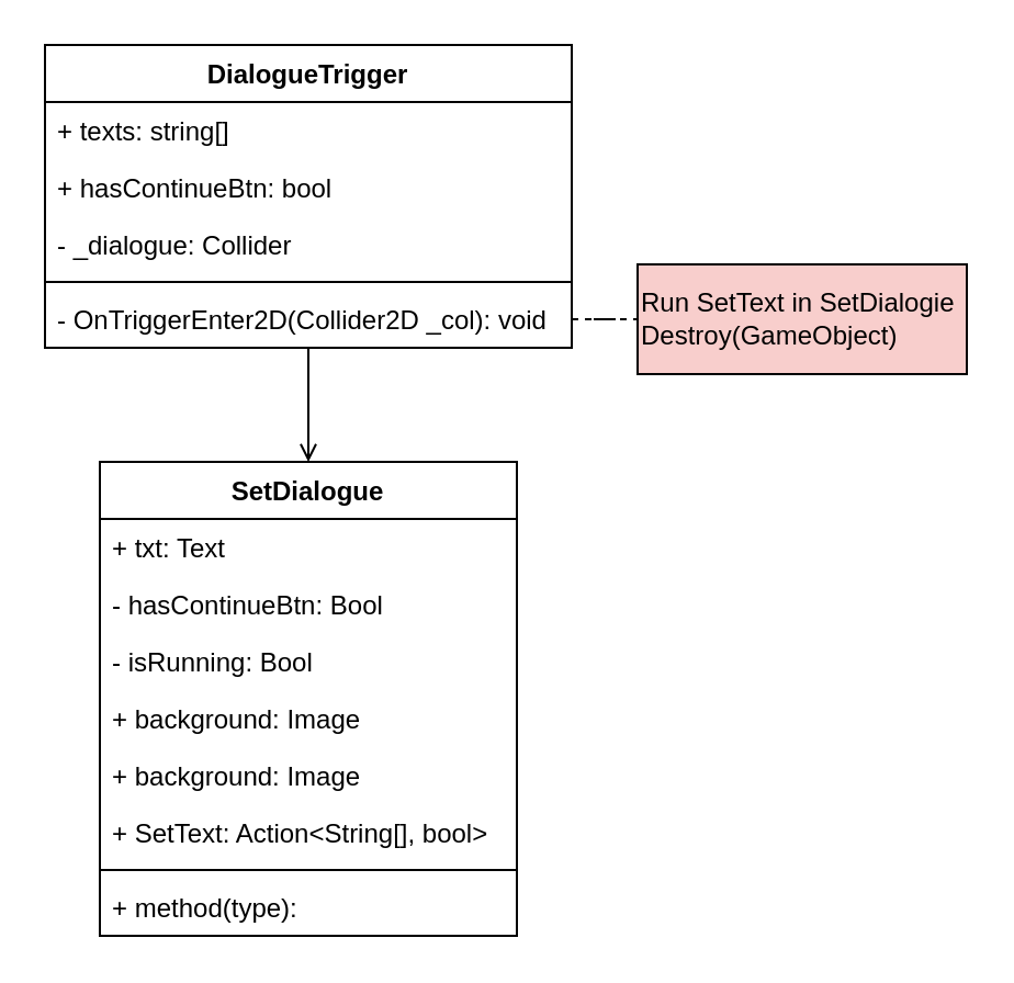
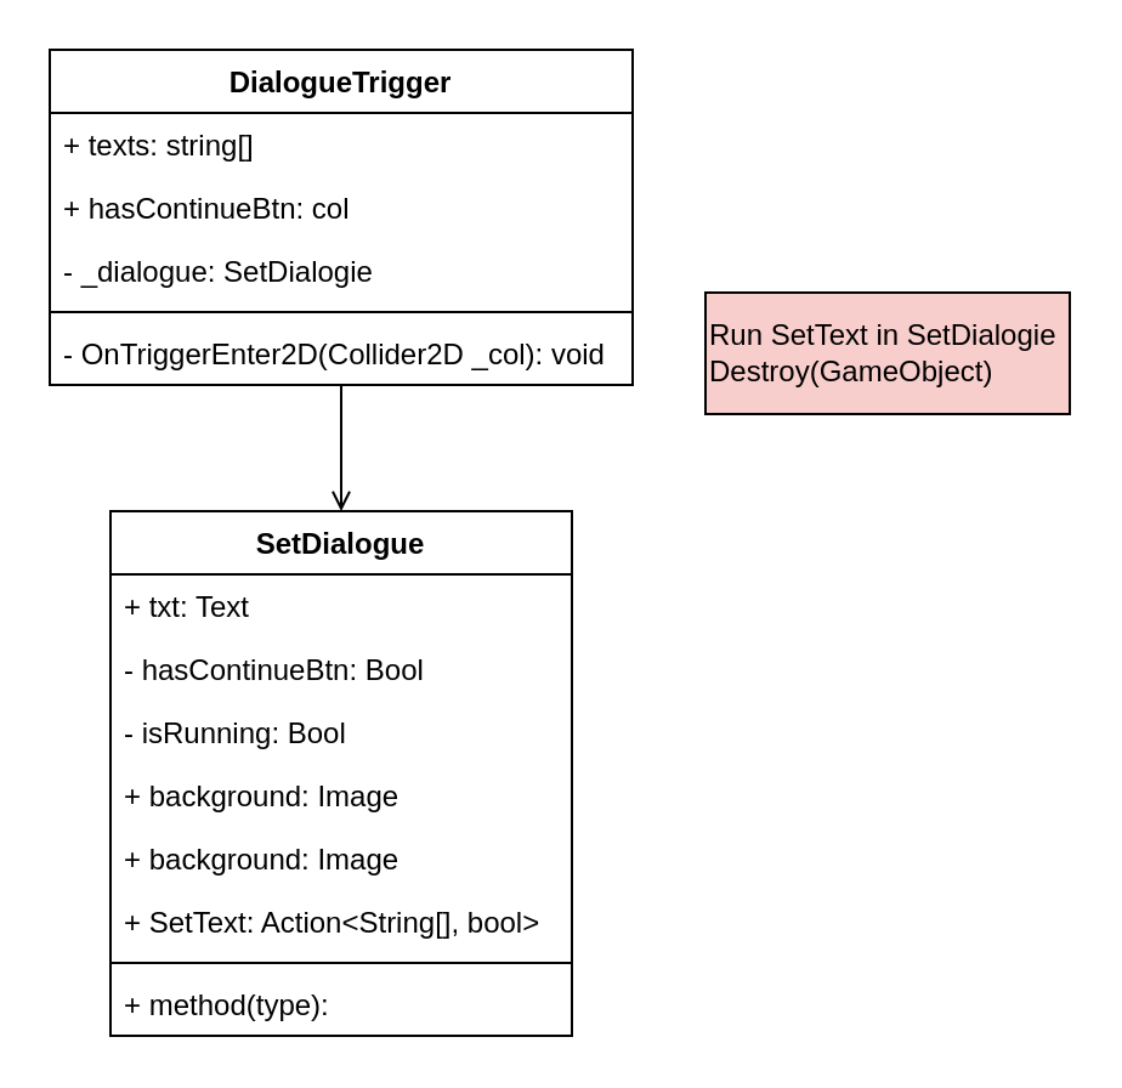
  <mxCell id="0" />
  <mxCell id="1" parent="0" />
  <mxCell id="2" style="edgeStyle=orthogonalEdgeStyle;rounded=0;orthogonalLoop=1;jettySize=auto;html=1;entryX=0.5;entryY=0;entryDx=0;entryDy=0;endArrow=classic;endFill=1;strokeColor=none;" edge="1" parent="1" source="4" target="12"><mxGeometry relative="1" as="geometry" /></mxCell>
  <mxCell id="3" style="edgeStyle=orthogonalEdgeStyle;rounded=0;orthogonalLoop=1;jettySize=auto;html=1;endArrow=open;endFill=0;" edge="1" parent="1" source="4" target="12"><mxGeometry relative="1" as="geometry" /></mxCell>
  <mxCell id="4" value="DialogueTrigger" style="swimlane;fontStyle=1;align=center;verticalAlign=top;childLayout=stackLayout;horizontal=1;startSize=26;horizontalStack=0;resizeParent=1;resizeParentMax=0;resizeLast=0;collapsible=1;marginBottom=0;" vertex="1" parent="1"><mxGeometry x="20" y="20" width="240" height="138" as="geometry" /></mxCell>
  <mxCell id="5" value="+ texts: string[]" style="text;strokeColor=none;fillColor=none;align=left;verticalAlign=top;spacingLeft=4;spacingRight=4;overflow=hidden;rotatable=0;points=[[0,0.5],[1,0.5]];portConstraint=eastwest;" vertex="1" parent="4"><mxGeometry y="26" width="240" height="26" as="geometry" /></mxCell>
- <mxCell id="6" value="+ hasContinueBtn: bool" style="text;strokeColor=none;fillColor=none;align=left;verticalAlign=top;spacingLeft=4;spacingRight=4;overflow=hidden;rotatable=0;points=[[0,0.5],[1,0.5]];portConstraint=eastwest;" vertex="1" parent="4"><mxGeometry y="52" width="240" height="26" as="geometry" /></mxCell>
- <mxCell id="7" value="- _dialogue: Collider" style="text;strokeColor=none;fillColor=none;align=left;verticalAlign=top;spacingLeft=4;spacingRight=4;overflow=hidden;rotatable=0;points=[[0,0.5],[1,0.5]];portConstraint=eastwest;" vertex="1" parent="4"><mxGeometry y="78" width="240" height="26" as="geometry" /></mxCell>
+ <mxCell id="6" value="+ hasContinueBtn: col" style="text;strokeColor=none;fillColor=none;align=left;verticalAlign=top;spacingLeft=4;spacingRight=4;overflow=hidden;rotatable=0;points=[[0,0.5],[1,0.5]];portConstraint=eastwest;" vertex="1" parent="4"><mxGeometry y="52" width="240" height="26" as="geometry" /></mxCell>
+ <mxCell id="7" value="- _dialogue: SetDialogie" style="text;strokeColor=none;fillColor=none;align=left;verticalAlign=top;spacingLeft=4;spacingRight=4;overflow=hidden;rotatable=0;points=[[0,0.5],[1,0.5]];portConstraint=eastwest;" vertex="1" parent="4"><mxGeometry y="78" width="240" height="26" as="geometry" /></mxCell>
  <mxCell id="8" value="" style="line;strokeWidth=1;fillColor=none;align=left;verticalAlign=middle;spacingTop=-1;spacingLeft=3;spacingRight=3;rotatable=0;labelPosition=right;points=[];portConstraint=eastwest;" vertex="1" parent="4"><mxGeometry y="104" width="240" height="8" as="geometry" /></mxCell>
  <mxCell id="9" value="- OnTriggerEnter2D(Collider2D _col): void" style="text;strokeColor=none;fillColor=none;align=left;verticalAlign=top;spacingLeft=4;spacingRight=4;overflow=hidden;rotatable=0;points=[[0,0.5],[1,0.5]];portConstraint=eastwest;" vertex="1" parent="4"><mxGeometry y="112" width="240" height="26" as="geometry" /></mxCell>
  <mxCell id="10" value="Run SetText in SetDialogie&lt;br&gt;Destroy(GameObject)" style="html=1;align=left;fillColor=#f8cecc;" vertex="1" parent="1"><mxGeometry x="290" y="120" width="150" height="50" as="geometry" /></mxCell>
- <mxCell id="11" style="edgeStyle=orthogonalEdgeStyle;rounded=0;orthogonalLoop=1;jettySize=auto;html=1;entryX=0;entryY=0.5;entryDx=0;entryDy=0;endArrow=none;endFill=0;dashed=1;" edge="1" parent="1" source="9" target="10"><mxGeometry relative="1" as="geometry" /></mxCell>
  <mxCell id="12" value="SetDialogue" style="swimlane;fontStyle=1;align=center;verticalAlign=top;childLayout=stackLayout;horizontal=1;startSize=26;horizontalStack=0;resizeParent=1;resizeParentMax=0;resizeLast=0;collapsible=1;marginBottom=0;" vertex="1" parent="1"><mxGeometry x="45" y="210" width="190" height="216" as="geometry" /></mxCell>
  <mxCell id="13" value="+ txt: Text" style="text;strokeColor=none;fillColor=none;align=left;verticalAlign=top;spacingLeft=4;spacingRight=4;overflow=hidden;rotatable=0;points=[[0,0.5],[1,0.5]];portConstraint=eastwest;" vertex="1" parent="12"><mxGeometry y="26" width="190" height="26" as="geometry" /></mxCell>
  <mxCell id="14" value="- hasContinueBtn: Bool" style="text;strokeColor=none;fillColor=none;align=left;verticalAlign=top;spacingLeft=4;spacingRight=4;overflow=hidden;rotatable=0;points=[[0,0.5],[1,0.5]];portConstraint=eastwest;" vertex="1" parent="12"><mxGeometry y="52" width="190" height="26" as="geometry" /></mxCell>
  <mxCell id="15" value="- isRunning: Bool" style="text;strokeColor=none;fillColor=none;align=left;verticalAlign=top;spacingLeft=4;spacingRight=4;overflow=hidden;rotatable=0;points=[[0,0.5],[1,0.5]];portConstraint=eastwest;" vertex="1" parent="12"><mxGeometry y="78" width="190" height="26" as="geometry" /></mxCell>
  <mxCell id="16" value="+ background: Image" style="text;strokeColor=none;fillColor=none;align=left;verticalAlign=top;spacingLeft=4;spacingRight=4;overflow=hidden;rotatable=0;points=[[0,0.5],[1,0.5]];portConstraint=eastwest;" vertex="1" parent="12"><mxGeometry y="104" width="190" height="26" as="geometry" /></mxCell>
  <mxCell id="17" value="+ background: Image" style="text;strokeColor=none;fillColor=none;align=left;verticalAlign=top;spacingLeft=4;spacingRight=4;overflow=hidden;rotatable=0;points=[[0,0.5],[1,0.5]];portConstraint=eastwest;" vertex="1" parent="12"><mxGeometry y="130" width="190" height="26" as="geometry" /></mxCell>
  <mxCell id="18" value="+ SetText: Action&lt;String[], bool&gt;" style="text;strokeColor=none;fillColor=none;align=left;verticalAlign=top;spacingLeft=4;spacingRight=4;overflow=hidden;rotatable=0;points=[[0,0.5],[1,0.5]];portConstraint=eastwest;" vertex="1" parent="12"><mxGeometry y="156" width="190" height="26" as="geometry" /></mxCell>
  <mxCell id="19" value="" style="line;strokeWidth=1;fillColor=none;align=left;verticalAlign=middle;spacingTop=-1;spacingLeft=3;spacingRight=3;rotatable=0;labelPosition=right;points=[];portConstraint=eastwest;" vertex="1" parent="12"><mxGeometry y="182" width="190" height="8" as="geometry" /></mxCell>
  <mxCell id="20" value="+ method(type): " style="text;strokeColor=none;fillColor=none;align=left;verticalAlign=top;spacingLeft=4;spacingRight=4;overflow=hidden;rotatable=0;points=[[0,0.5],[1,0.5]];portConstraint=eastwest;" vertex="1" parent="12"><mxGeometry y="190" width="190" height="26" as="geometry" /></mxCell>
